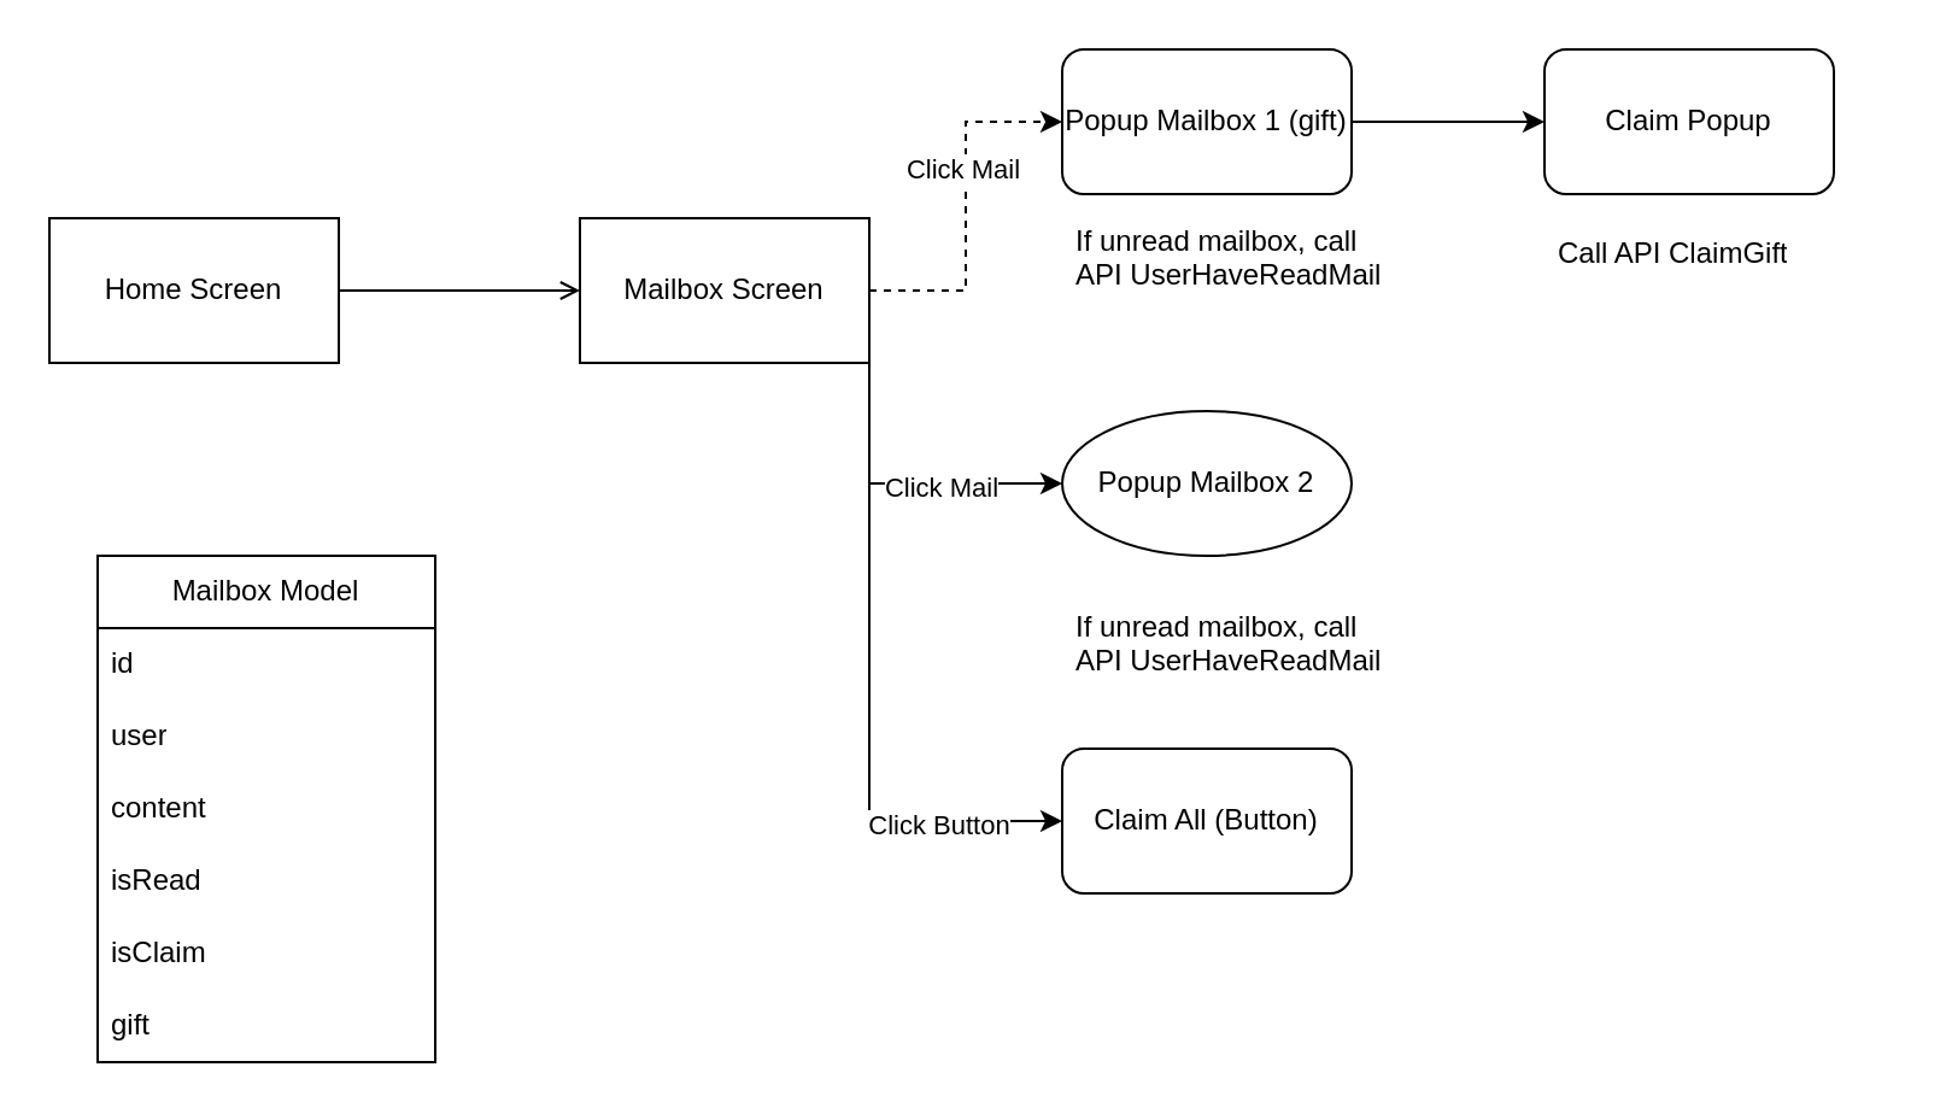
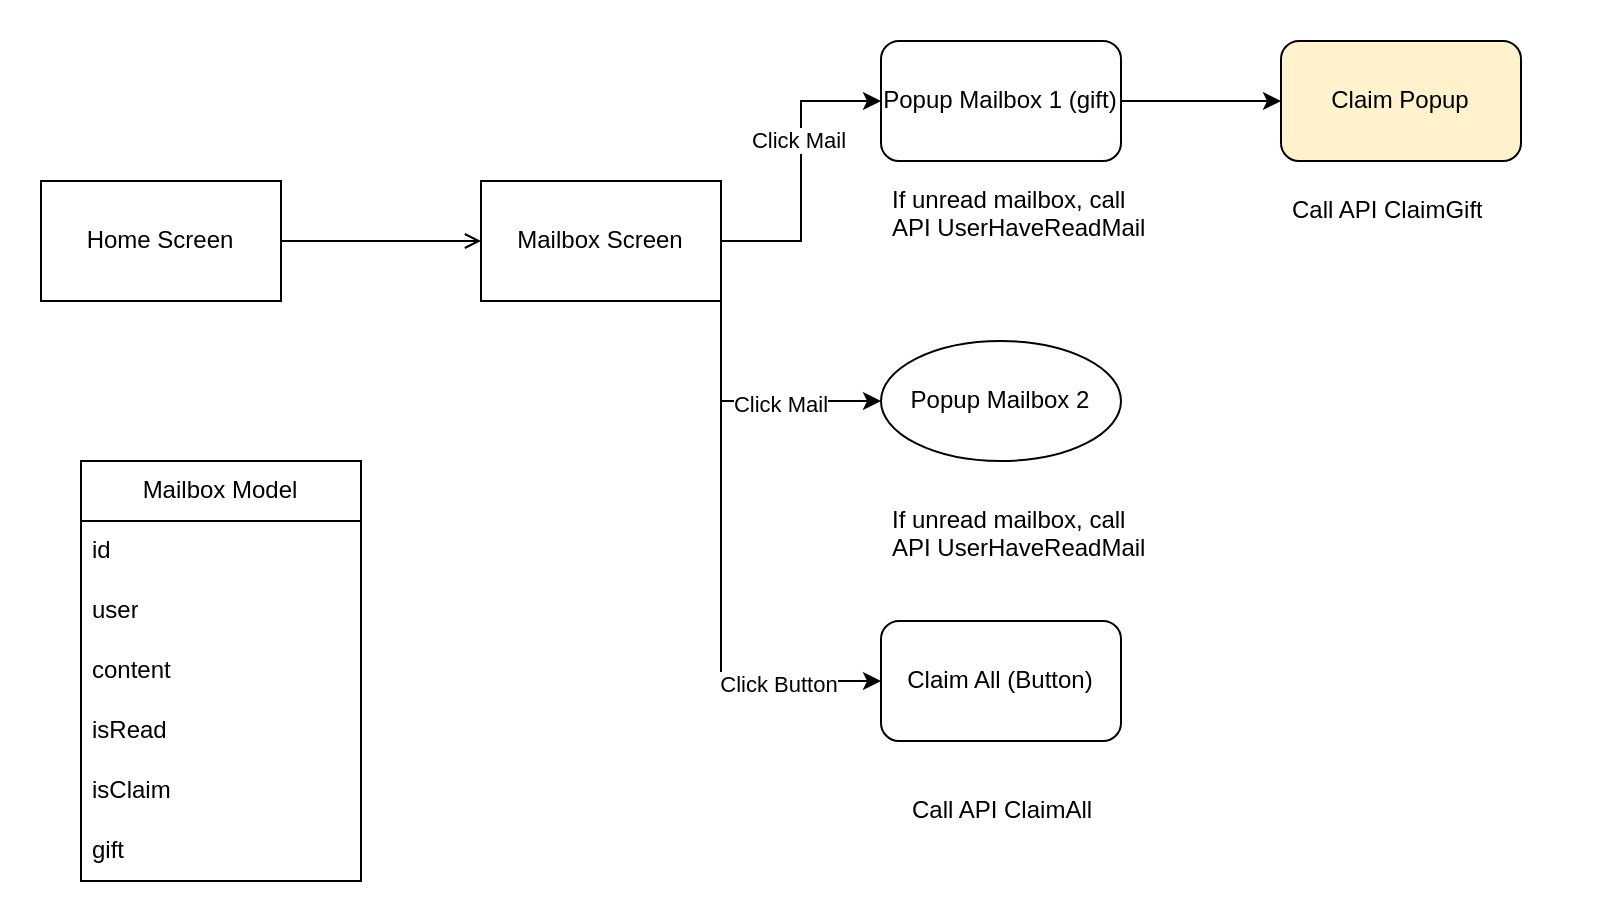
  <mxCell id="0" />
  <mxCell id="1" parent="0" />
  <mxCell id="2" value="Home Screen" style="rounded=0;whiteSpace=wrap;html=1;" vertex="1" parent="1"><mxGeometry x="20" y="90" width="120" height="60" as="geometry" /></mxCell>
- <mxCell id="3" style="edgeStyle=orthogonalEdgeStyle;rounded=0;orthogonalLoop=1;jettySize=auto;html=1;exitX=1;exitY=0.5;exitDx=0;exitDy=0;entryX=0;entryY=0.5;entryDx=0;entryDy=0;dashed=1;" edge="1" parent="1" source="9" target="11"><mxGeometry relative="1" as="geometry" /></mxCell>
+ <mxCell id="3" style="edgeStyle=orthogonalEdgeStyle;rounded=0;orthogonalLoop=1;jettySize=auto;html=1;exitX=1;exitY=0.5;exitDx=0;exitDy=0;entryX=0;entryY=0.5;entryDx=0;entryDy=0;" edge="1" parent="1" source="9" target="11"><mxGeometry relative="1" as="geometry" /></mxCell>
  <mxCell id="4" value="Click Mail" style="edgeLabel;html=1;align=center;verticalAlign=middle;resizable=0;points=[];" vertex="1" connectable="0" parent="3"><mxGeometry x="0.213" y="2" relative="1" as="geometry"><mxPoint as="offset" /></mxGeometry></mxCell>
  <mxCell id="5" style="edgeStyle=orthogonalEdgeStyle;rounded=0;orthogonalLoop=1;jettySize=auto;html=1;exitX=1;exitY=1;exitDx=0;exitDy=0;entryX=0;entryY=0.5;entryDx=0;entryDy=0;" edge="1" parent="1" source="9" target="12"><mxGeometry relative="1" as="geometry" /></mxCell>
  <mxCell id="6" value="Click Mail" style="edgeLabel;html=1;align=center;verticalAlign=middle;resizable=0;points=[];" vertex="1" connectable="0" parent="5"><mxGeometry x="0.215" relative="1" as="geometry"><mxPoint y="1" as="offset" /></mxGeometry></mxCell>
  <mxCell id="7" style="edgeStyle=orthogonalEdgeStyle;rounded=0;orthogonalLoop=1;jettySize=auto;html=1;exitX=1;exitY=1;exitDx=0;exitDy=0;entryX=0;entryY=0.5;entryDx=0;entryDy=0;" edge="1" parent="1" source="9" target="15"><mxGeometry relative="1" as="geometry" /></mxCell>
  <mxCell id="8" value="Click Button" style="edgeLabel;html=1;align=center;verticalAlign=middle;resizable=0;points=[];" vertex="1" connectable="0" parent="7"><mxGeometry x="0.615" relative="1" as="geometry"><mxPoint y="1" as="offset" /></mxGeometry></mxCell>
  <mxCell id="9" value="Mailbox Screen" style="rounded=0;whiteSpace=wrap;html=1;" vertex="1" parent="1"><mxGeometry x="240" y="90" width="120" height="60" as="geometry" /></mxCell>
  <mxCell id="10" style="edgeStyle=orthogonalEdgeStyle;rounded=0;orthogonalLoop=1;jettySize=auto;html=1;exitX=1;exitY=0.5;exitDx=0;exitDy=0;entryX=0;entryY=0.5;entryDx=0;entryDy=0;" edge="1" parent="1" source="11" target="13"><mxGeometry relative="1" as="geometry" /></mxCell>
  <mxCell id="11" value="Popup Mailbox 1 (gift)" style="rounded=1;whiteSpace=wrap;html=1;" vertex="1" parent="1"><mxGeometry x="440" y="20" width="120" height="60" as="geometry" /></mxCell>
  <mxCell id="12" value="Popup Mailbox 2" style="ellipse;whiteSpace=wrap;html=1;" vertex="1" parent="1"><mxGeometry x="440" y="170" width="120" height="60" as="geometry" /></mxCell>
- <mxCell id="13" value="Claim Popup" style="rounded=1;whiteSpace=wrap;html=1;" vertex="1" parent="1"><mxGeometry x="640" y="20" width="120" height="60" as="geometry" /></mxCell>
+ <mxCell id="13" value="Claim Popup" style="rounded=1;whiteSpace=wrap;html=1;fillColor=#fff2cc;" vertex="1" parent="1"><mxGeometry x="640" y="20" width="120" height="60" as="geometry" /></mxCell>
  <mxCell id="14" value="If unread mailbox, call API UserHaveReadMail" style="text;strokeColor=none;fillColor=none;align=left;verticalAlign=middle;spacingLeft=4;spacingRight=4;overflow=hidden;points=[[0,0.5],[1,0.5]];portConstraint=eastwest;rotatable=0;whiteSpace=wrap;html=1;" vertex="1" parent="1"><mxGeometry x="440" y="90" width="145" height="30" as="geometry" /></mxCell>
  <mxCell id="15" value="Claim All (Button)" style="rounded=1;whiteSpace=wrap;html=1;" vertex="1" parent="1"><mxGeometry x="440" y="310" width="120" height="60" as="geometry" /></mxCell>
  <mxCell id="16" value="If unread mailbox, call API UserHaveReadMail" style="text;strokeColor=none;fillColor=none;align=left;verticalAlign=middle;spacingLeft=4;spacingRight=4;overflow=hidden;points=[[0,0.5],[1,0.5]];portConstraint=eastwest;rotatable=0;whiteSpace=wrap;html=1;" vertex="1" parent="1"><mxGeometry x="440" y="250" width="145" height="30" as="geometry" /></mxCell>
+ <mxCell id="17" value="Call API ClaimAll" style="text;strokeColor=none;fillColor=none;align=left;verticalAlign=middle;spacingLeft=4;spacingRight=4;overflow=hidden;points=[[0,0.5],[1,0.5]];portConstraint=eastwest;rotatable=0;whiteSpace=wrap;html=1;" vertex="1" parent="1"><mxGeometry x="450" y="390" width="145" height="30" as="geometry" /></mxCell>
  <mxCell id="18" value="Call API ClaimGift" style="text;strokeColor=none;fillColor=none;align=left;verticalAlign=middle;spacingLeft=4;spacingRight=4;overflow=hidden;points=[[0,0.5],[1,0.5]];portConstraint=eastwest;rotatable=0;whiteSpace=wrap;html=1;" vertex="1" parent="1"><mxGeometry x="640" y="90" width="145" height="30" as="geometry" /></mxCell>
  <mxCell id="19" value="" style="endArrow=open;html=1;rounded=0;exitX=1;exitY=0.5;exitDx=0;exitDy=0;entryX=0;entryY=0.5;entryDx=0;entryDy=0;" edge="1" parent="1" source="2" target="9"><mxGeometry width="50" height="50" relative="1" as="geometry"><mxPoint x="150" y="130" as="sourcePoint" /><mxPoint x="230" y="120" as="targetPoint" /></mxGeometry></mxCell>
  <mxCell id="20" value="Mailbox Model" style="swimlane;fontStyle=0;childLayout=stackLayout;horizontal=1;startSize=30;horizontalStack=0;resizeParent=1;resizeParentMax=0;resizeLast=0;collapsible=1;marginBottom=0;whiteSpace=wrap;html=1;" vertex="1" parent="1"><mxGeometry x="40" y="230" width="140" height="210" as="geometry" /></mxCell>
  <mxCell id="21" value="id&amp;nbsp;" style="text;strokeColor=none;fillColor=none;align=left;verticalAlign=middle;spacingLeft=4;spacingRight=4;overflow=hidden;points=[[0,0.5],[1,0.5]];portConstraint=eastwest;rotatable=0;whiteSpace=wrap;html=1;" vertex="1" parent="20"><mxGeometry y="30" width="140" height="30" as="geometry" /></mxCell>
  <mxCell id="22" value="user" style="text;strokeColor=none;fillColor=none;align=left;verticalAlign=middle;spacingLeft=4;spacingRight=4;overflow=hidden;points=[[0,0.5],[1,0.5]];portConstraint=eastwest;rotatable=0;whiteSpace=wrap;html=1;" vertex="1" parent="20"><mxGeometry y="60" width="140" height="30" as="geometry" /></mxCell>
  <mxCell id="23" value="content&amp;nbsp;" style="text;strokeColor=none;fillColor=none;align=left;verticalAlign=middle;spacingLeft=4;spacingRight=4;overflow=hidden;points=[[0,0.5],[1,0.5]];portConstraint=eastwest;rotatable=0;whiteSpace=wrap;html=1;" vertex="1" parent="20"><mxGeometry y="90" width="140" height="30" as="geometry" /></mxCell>
  <mxCell id="24" value="isRead&lt;br&gt;" style="text;strokeColor=none;fillColor=none;align=left;verticalAlign=middle;spacingLeft=4;spacingRight=4;overflow=hidden;points=[[0,0.5],[1,0.5]];portConstraint=eastwest;rotatable=0;whiteSpace=wrap;html=1;" vertex="1" parent="20"><mxGeometry y="120" width="140" height="30" as="geometry" /></mxCell>
  <mxCell id="25" value="isClaim" style="text;strokeColor=none;fillColor=none;align=left;verticalAlign=middle;spacingLeft=4;spacingRight=4;overflow=hidden;points=[[0,0.5],[1,0.5]];portConstraint=eastwest;rotatable=0;whiteSpace=wrap;html=1;" vertex="1" parent="20"><mxGeometry y="150" width="140" height="30" as="geometry" /></mxCell>
  <mxCell id="26" value="gift" style="text;strokeColor=none;fillColor=none;align=left;verticalAlign=middle;spacingLeft=4;spacingRight=4;overflow=hidden;points=[[0,0.5],[1,0.5]];portConstraint=eastwest;rotatable=0;whiteSpace=wrap;html=1;" vertex="1" parent="20"><mxGeometry y="180" width="140" height="30" as="geometry" /></mxCell>
